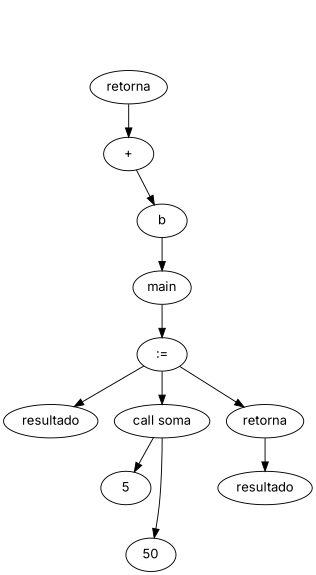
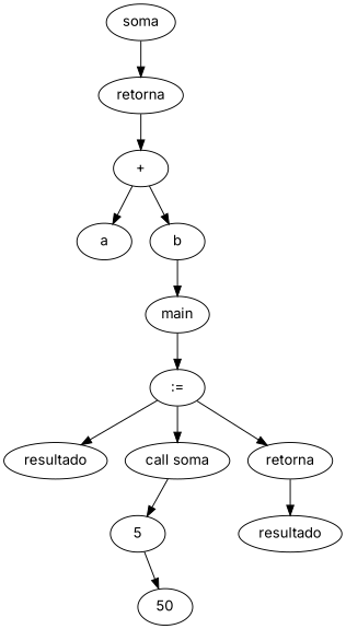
  digraph {
    fontname=Inter
    node [fontname=Inter]
    edge [fontname=Inter]
+   n1 [label=soma]
    n2 [label=retorna]
    n3 [label="+"]
    n4 [label=main]
    n5 [label=":="]
+   n6 [label=a]
    n7 [label=b]
    n8 [label=resultado]
    n9 [label="call soma"]
    n10 [label=retorna]
    n11 [label=5]
    n12 [label=resultado]
    n13 [label=50]
+   n1 -> n2
    n2 -> n3
+   n3 -> n6
    n3 -> n7
    n4 -> n5
    n5 -> n8
    n5 -> n9
    n5 -> n10
    n7 -> n4
    n9 -> n11
    n10 -> n12
-   n9 -> n13
+   n11 -> n13
  }
